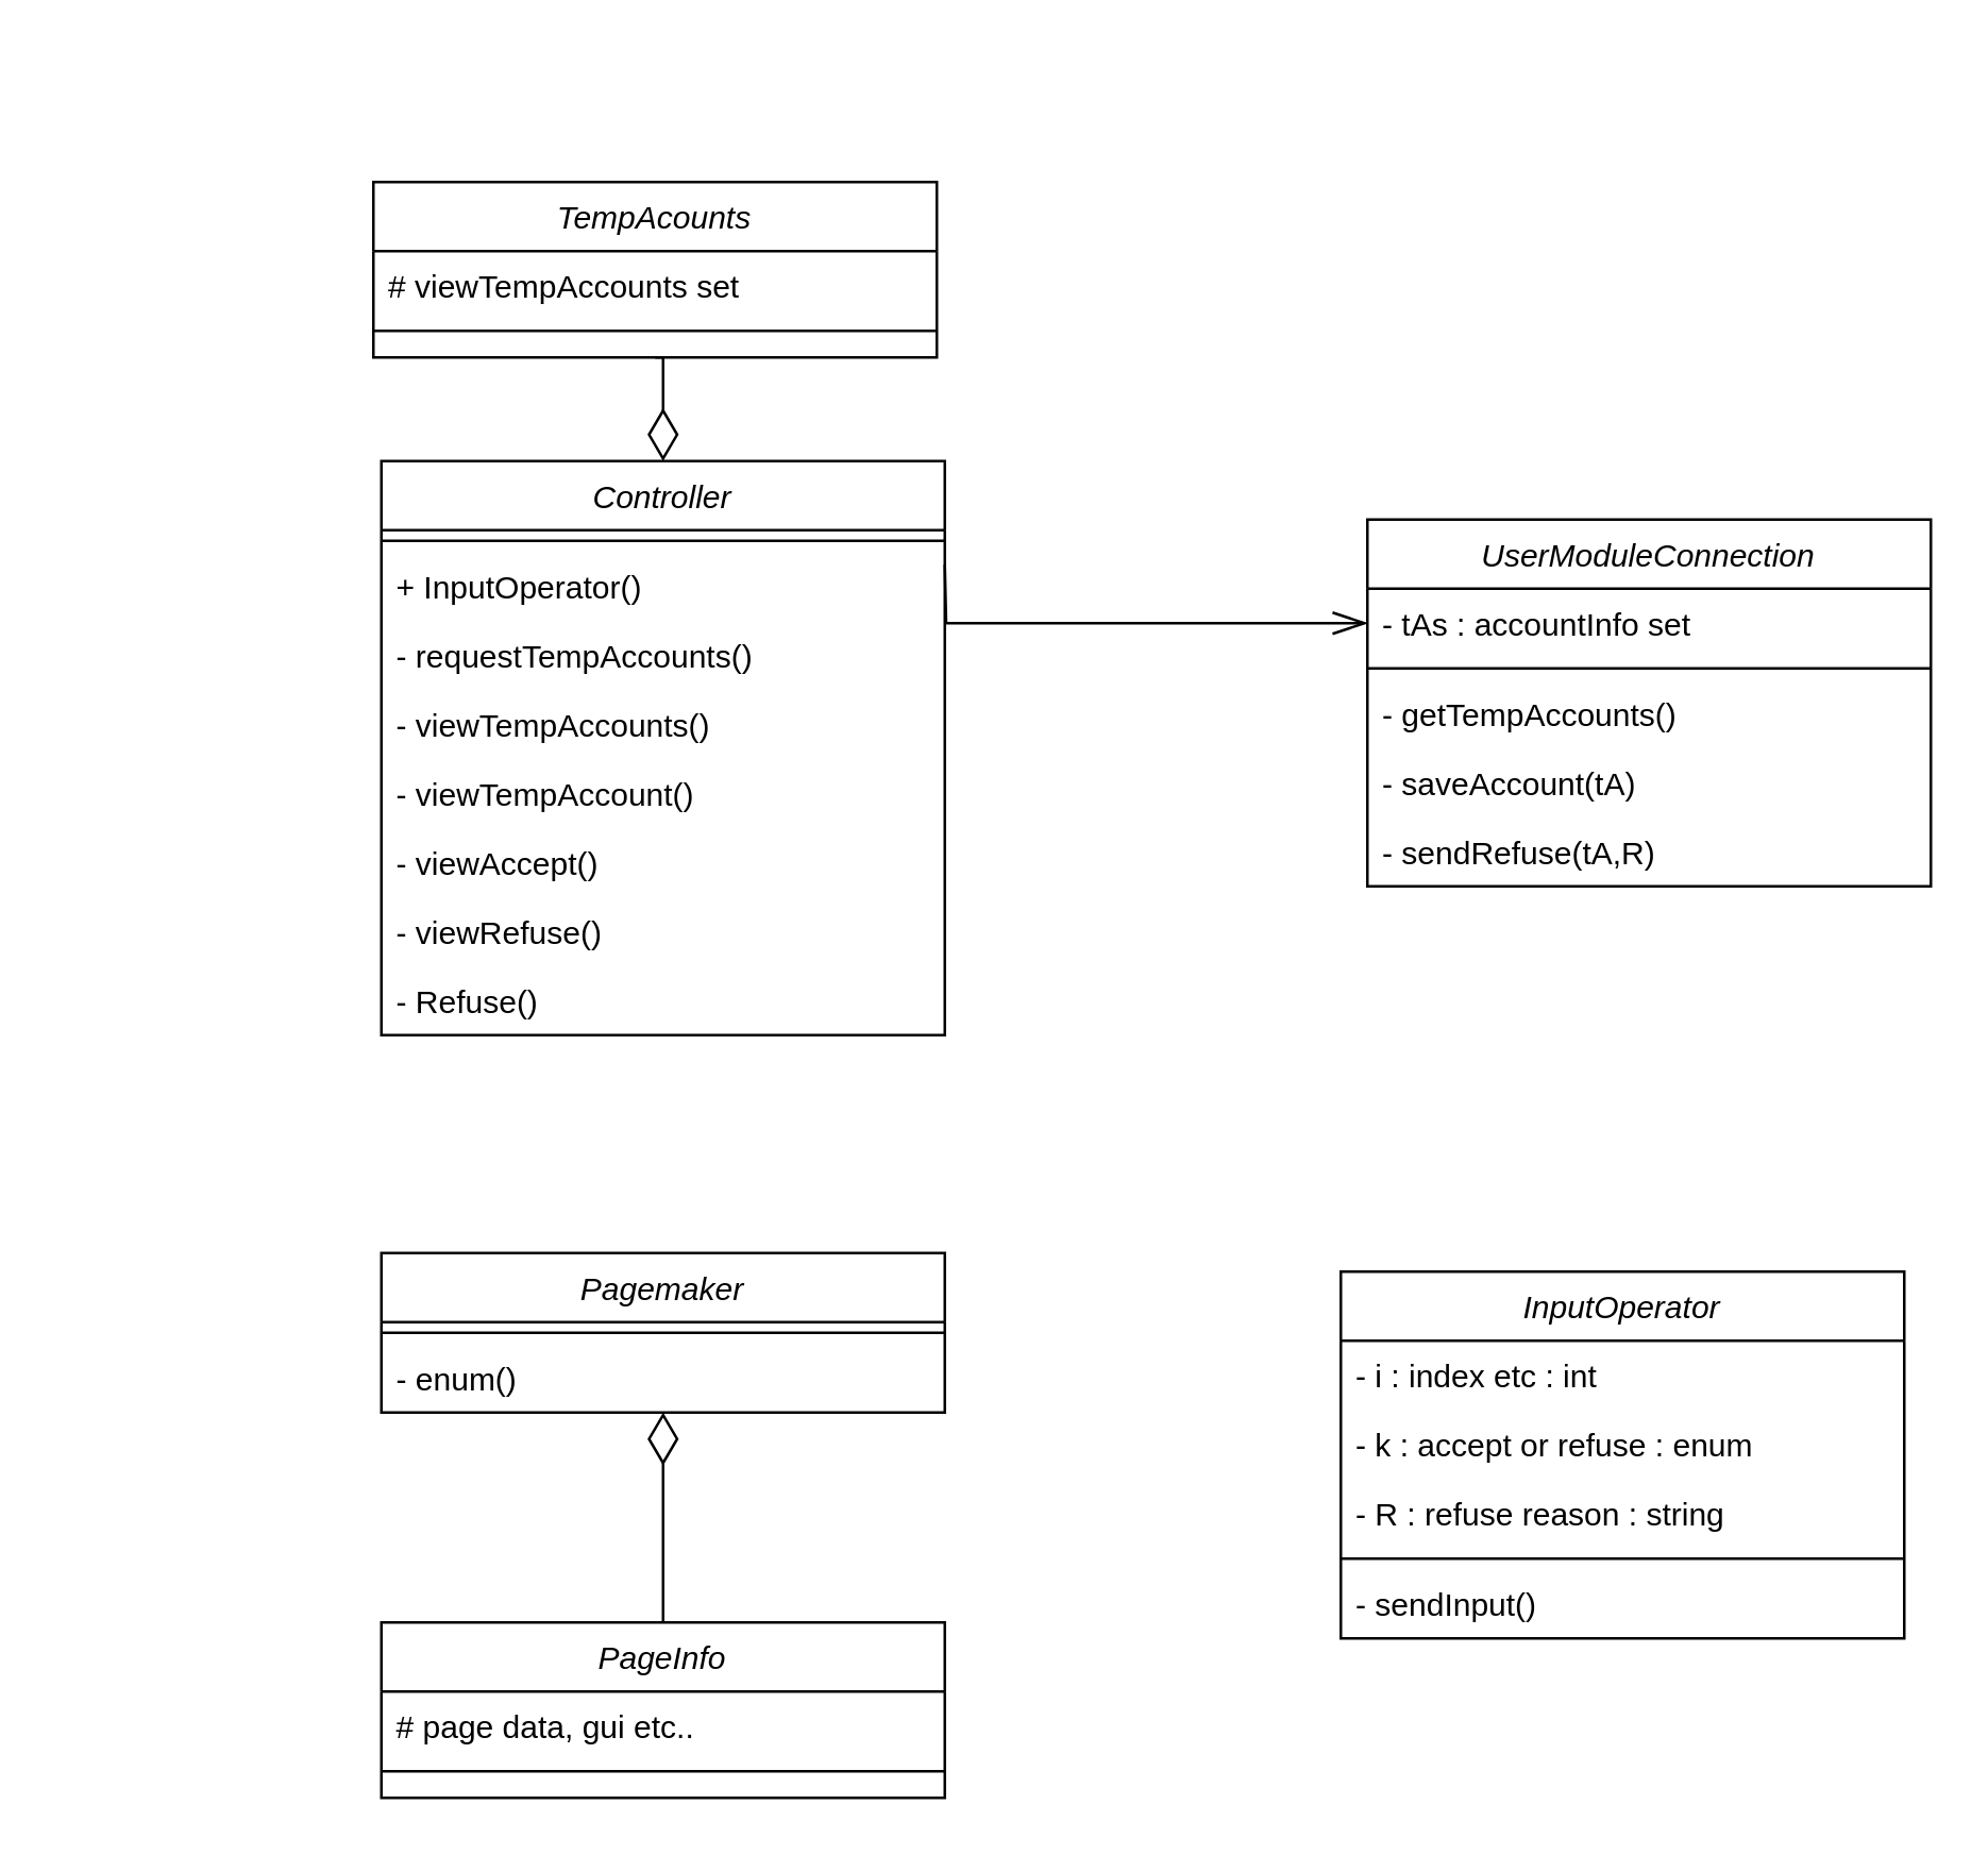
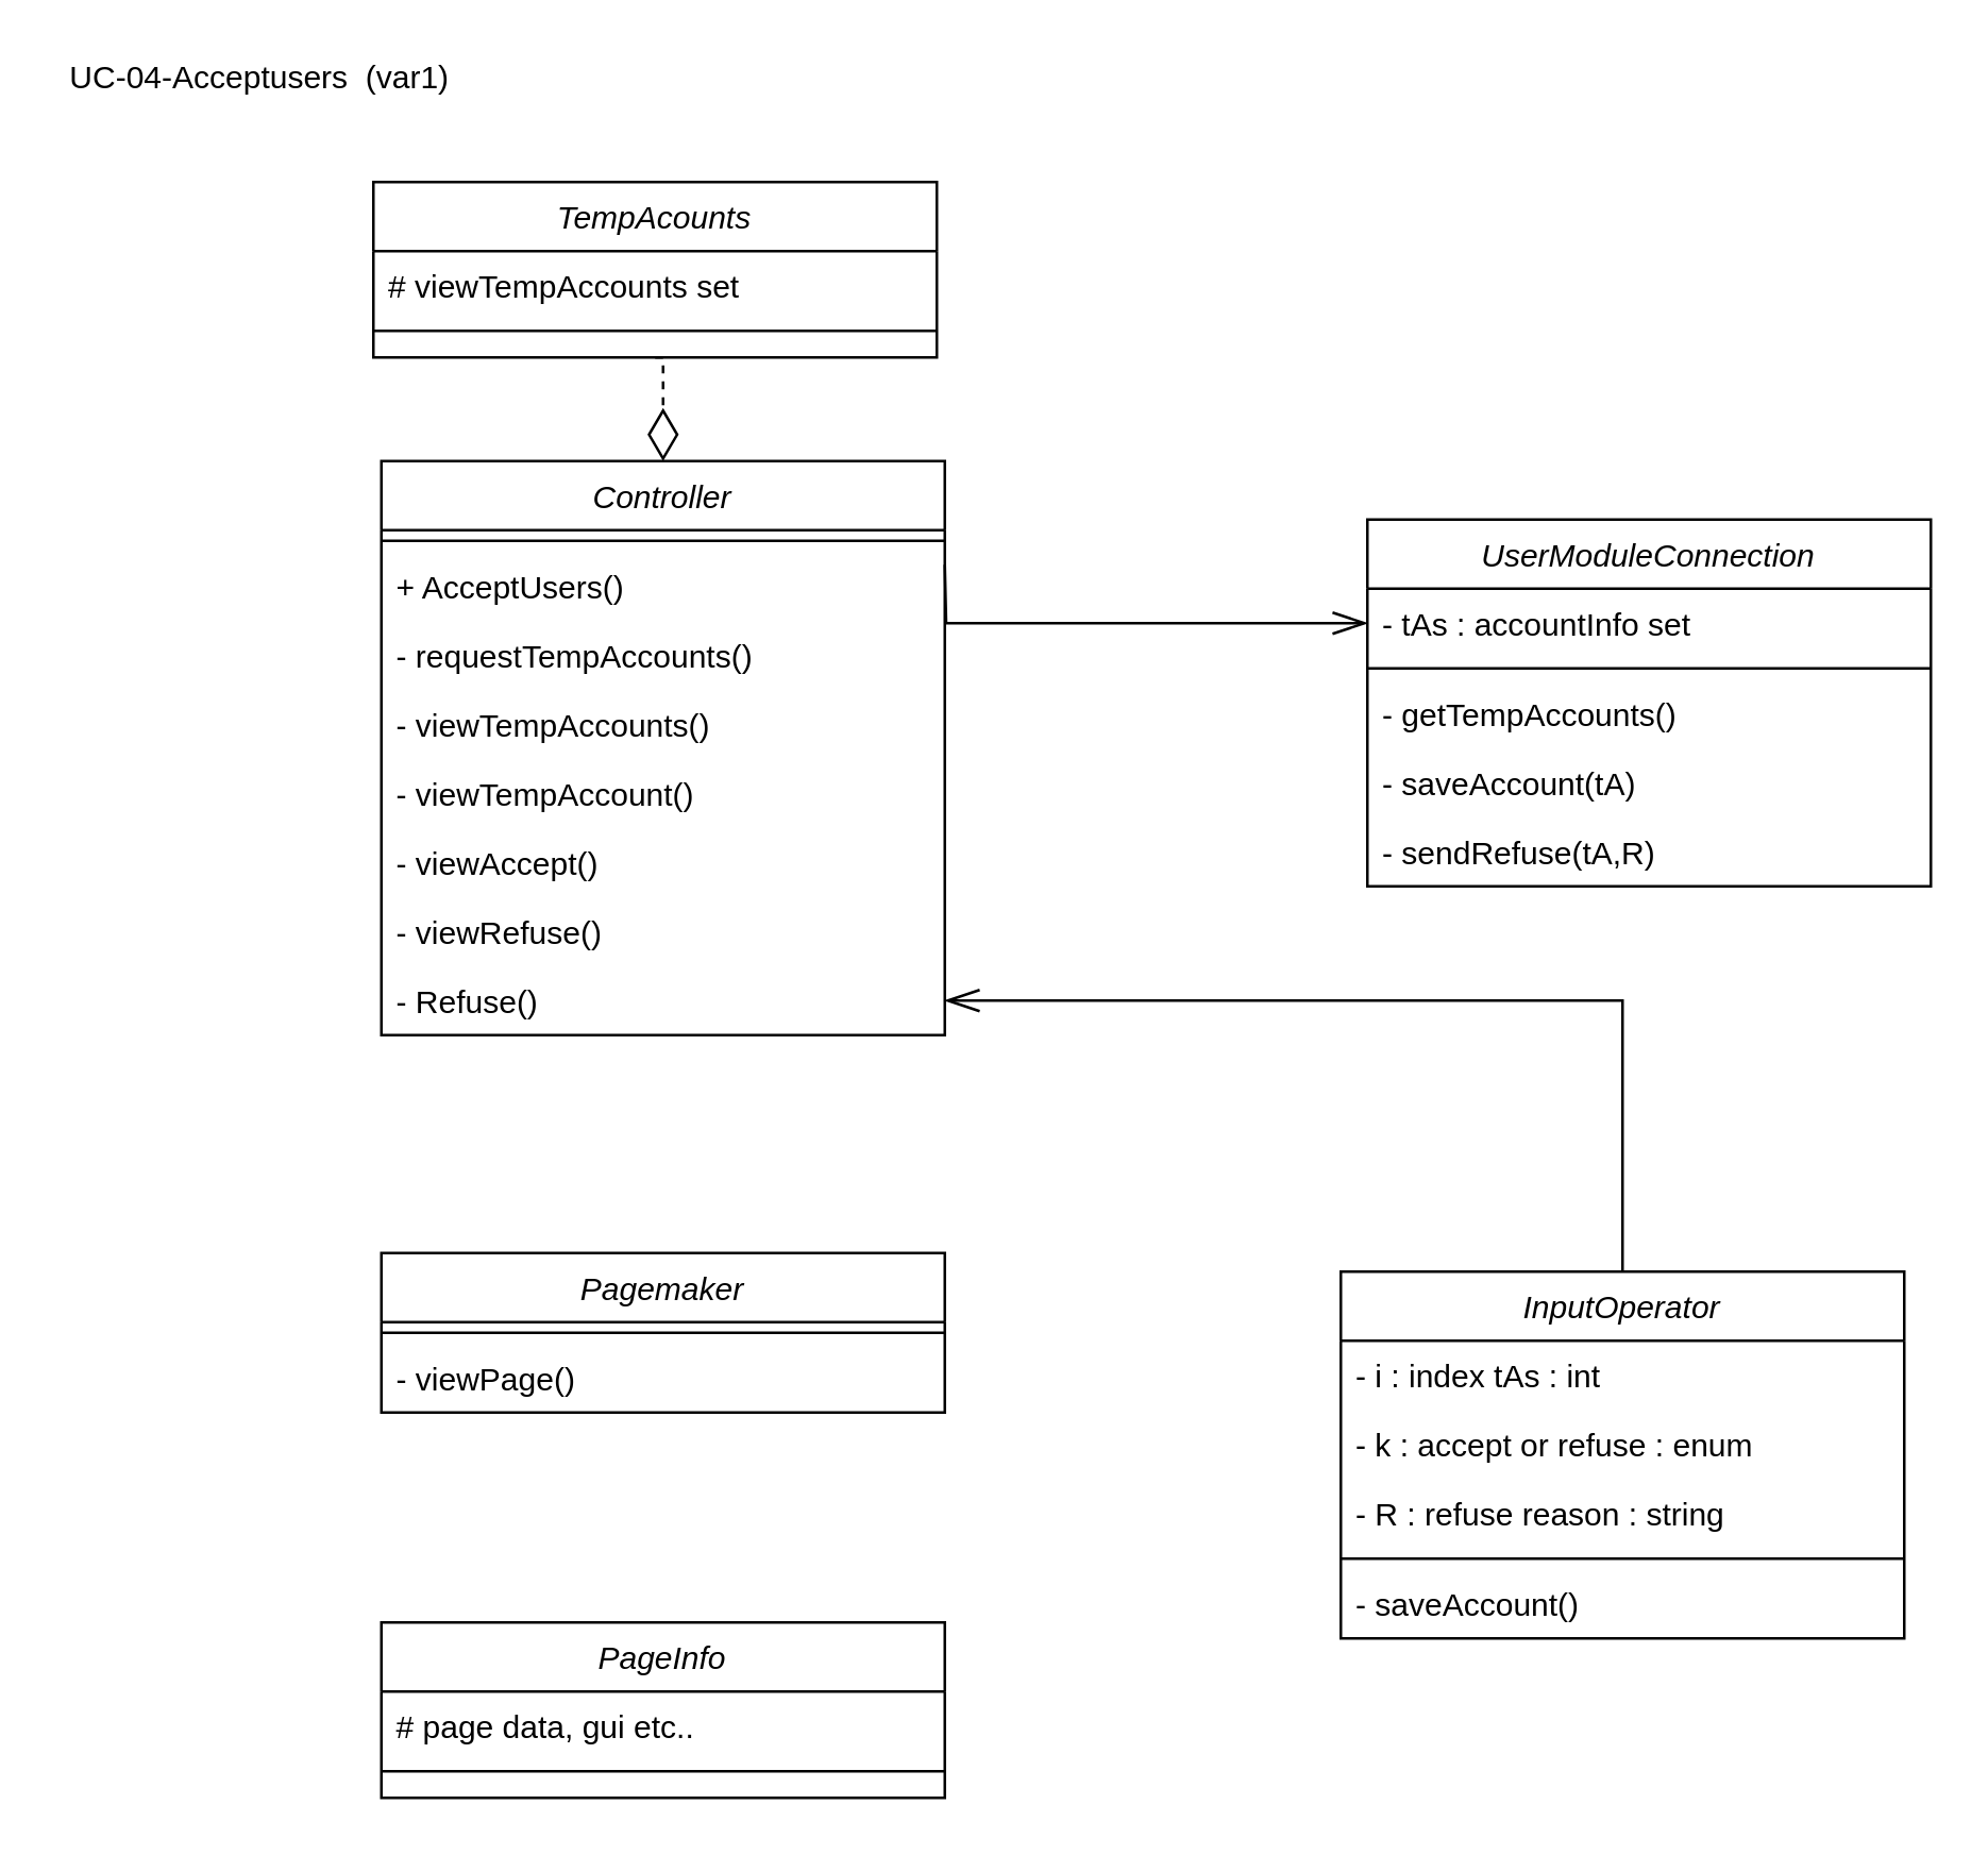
  <mxCell id="0" />
  <mxCell id="1" parent="0" />
  <mxCell id="2" value="Controller" style="swimlane;fontStyle=2;align=center;verticalAlign=top;childLayout=stackLayout;horizontal=1;startSize=26;horizontalStack=0;resizeParent=1;resizeLast=0;collapsible=1;marginBottom=0;rounded=0;shadow=0;strokeWidth=1;" parent="1" vertex="1"><mxGeometry x="143" y="173" width="212" height="216" as="geometry"><mxRectangle x="230" y="140" width="160" height="26" as="alternateBounds" /></mxGeometry></mxCell>
  <mxCell id="3" value="" style="line;html=1;strokeWidth=1;align=left;verticalAlign=middle;spacingTop=-1;spacingLeft=3;spacingRight=3;rotatable=0;labelPosition=right;points=[];portConstraint=eastwest;" parent="2" vertex="1"><mxGeometry y="26" width="212" height="8" as="geometry" /></mxCell>
- <mxCell id="4" value="+ InputOperator()&#10;" style="text;align=left;verticalAlign=top;spacingLeft=4;spacingRight=4;overflow=hidden;rotatable=0;points=[[0,0.5],[1,0.5]];portConstraint=eastwest;" parent="2" vertex="1"><mxGeometry y="34" width="212" height="26" as="geometry" /></mxCell>
+ <mxCell id="4" value="+ AcceptUsers()&#10;" style="text;align=left;verticalAlign=top;spacingLeft=4;spacingRight=4;overflow=hidden;rotatable=0;points=[[0,0.5],[1,0.5]];portConstraint=eastwest;" parent="2" vertex="1"><mxGeometry y="34" width="212" height="26" as="geometry" /></mxCell>
  <mxCell id="5" value="- requestTempAccounts()&#10;" style="text;align=left;verticalAlign=top;spacingLeft=4;spacingRight=4;overflow=hidden;rotatable=0;points=[[0,0.5],[1,0.5]];portConstraint=eastwest;" parent="2" vertex="1"><mxGeometry y="60" width="212" height="26" as="geometry" /></mxCell>
  <mxCell id="6" value="- viewTempAccounts()&#10;" style="text;align=left;verticalAlign=top;spacingLeft=4;spacingRight=4;overflow=hidden;rotatable=0;points=[[0,0.5],[1,0.5]];portConstraint=eastwest;" parent="2" vertex="1"><mxGeometry y="86" width="212" height="26" as="geometry" /></mxCell>
  <mxCell id="7" value="- viewTempAccount()&#10;" style="text;align=left;verticalAlign=top;spacingLeft=4;spacingRight=4;overflow=hidden;rotatable=0;points=[[0,0.5],[1,0.5]];portConstraint=eastwest;" parent="2" vertex="1"><mxGeometry y="112" width="212" height="26" as="geometry" /></mxCell>
  <mxCell id="8" value="- viewAccept()&#10;" style="text;align=left;verticalAlign=top;spacingLeft=4;spacingRight=4;overflow=hidden;rotatable=0;points=[[0,0.5],[1,0.5]];portConstraint=eastwest;" vertex="1" parent="2"><mxGeometry y="138" width="212" height="26" as="geometry" /></mxCell>
  <mxCell id="9" value="- viewRefuse()&#10;" style="text;align=left;verticalAlign=top;spacingLeft=4;spacingRight=4;overflow=hidden;rotatable=0;points=[[0,0.5],[1,0.5]];portConstraint=eastwest;" vertex="1" parent="2"><mxGeometry y="164" width="212" height="26" as="geometry" /></mxCell>
  <mxCell id="10" value="- Refuse()&#10;" style="text;align=left;verticalAlign=top;spacingLeft=4;spacingRight=4;overflow=hidden;rotatable=0;points=[[0,0.5],[1,0.5]];portConstraint=eastwest;" vertex="1" parent="2"><mxGeometry y="190" width="212" height="26" as="geometry" /></mxCell>
+ <mxCell id="11" style="edgeStyle=orthogonalEdgeStyle;rounded=0;orthogonalLoop=1;jettySize=auto;html=1;exitX=0.5;exitY=0;exitDx=0;exitDy=0;entryX=1;entryY=0.5;entryDx=0;entryDy=0;endArrow=openThin;endFill=0;endSize=11;" edge="1" parent="1" source="12" target="10"><mxGeometry relative="1" as="geometry" /></mxCell>
  <mxCell id="12" value="InputOperator" style="swimlane;fontStyle=2;align=center;verticalAlign=top;childLayout=stackLayout;horizontal=1;startSize=26;horizontalStack=0;resizeParent=1;resizeLast=0;collapsible=1;marginBottom=0;rounded=0;shadow=0;strokeWidth=1;" parent="1" vertex="1"><mxGeometry x="504" y="478" width="212" height="138" as="geometry"><mxRectangle x="230" y="140" width="160" height="26" as="alternateBounds" /></mxGeometry></mxCell>
- <mxCell id="13" value="- i : index etc : int" style="text;align=left;verticalAlign=top;spacingLeft=4;spacingRight=4;overflow=hidden;rotatable=0;points=[[0,0.5],[1,0.5]];portConstraint=eastwest;rounded=0;shadow=0;html=0;" parent="12" vertex="1"><mxGeometry y="26" width="212" height="26" as="geometry" /></mxCell>
+ <mxCell id="13" value="- i : index tAs : int" style="text;align=left;verticalAlign=top;spacingLeft=4;spacingRight=4;overflow=hidden;rotatable=0;points=[[0,0.5],[1,0.5]];portConstraint=eastwest;rounded=0;shadow=0;html=0;" parent="12" vertex="1"><mxGeometry y="26" width="212" height="26" as="geometry" /></mxCell>
  <mxCell id="14" value="- k : accept or refuse : enum" style="text;align=left;verticalAlign=top;spacingLeft=4;spacingRight=4;overflow=hidden;rotatable=0;points=[[0,0.5],[1,0.5]];portConstraint=eastwest;rounded=0;shadow=0;html=0;" vertex="1" parent="12"><mxGeometry y="52" width="212" height="26" as="geometry" /></mxCell>
  <mxCell id="15" value="- R : refuse reason : string" style="text;align=left;verticalAlign=top;spacingLeft=4;spacingRight=4;overflow=hidden;rotatable=0;points=[[0,0.5],[1,0.5]];portConstraint=eastwest;rounded=0;shadow=0;html=0;" vertex="1" parent="12"><mxGeometry y="78" width="212" height="26" as="geometry" /></mxCell>
  <mxCell id="16" value="" style="line;html=1;strokeWidth=1;align=left;verticalAlign=middle;spacingTop=-1;spacingLeft=3;spacingRight=3;rotatable=0;labelPosition=right;points=[];portConstraint=eastwest;" parent="12" vertex="1"><mxGeometry y="104" width="212" height="8" as="geometry" /></mxCell>
- <mxCell id="17" value="- sendInput()" style="text;align=left;verticalAlign=top;spacingLeft=4;spacingRight=4;overflow=hidden;rotatable=0;points=[[0,0.5],[1,0.5]];portConstraint=eastwest;" parent="12" vertex="1"><mxGeometry y="112" width="212" height="26" as="geometry" /></mxCell>
+ <mxCell id="17" value="- saveAccount()" style="text;align=left;verticalAlign=top;spacingLeft=4;spacingRight=4;overflow=hidden;rotatable=0;points=[[0,0.5],[1,0.5]];portConstraint=eastwest;" parent="12" vertex="1"><mxGeometry y="112" width="212" height="26" as="geometry" /></mxCell>
  <mxCell id="18" value="Pagemaker" style="swimlane;fontStyle=2;align=center;verticalAlign=top;childLayout=stackLayout;horizontal=1;startSize=26;horizontalStack=0;resizeParent=1;resizeLast=0;collapsible=1;marginBottom=0;rounded=0;shadow=0;strokeWidth=1;" parent="1" vertex="1"><mxGeometry x="143" y="471" width="212" height="60" as="geometry"><mxRectangle x="230" y="140" width="160" height="26" as="alternateBounds" /></mxGeometry></mxCell>
  <mxCell id="19" value="" style="line;html=1;strokeWidth=1;align=left;verticalAlign=middle;spacingTop=-1;spacingLeft=3;spacingRight=3;rotatable=0;labelPosition=right;points=[];portConstraint=eastwest;" parent="18" vertex="1"><mxGeometry y="26" width="212" height="8" as="geometry" /></mxCell>
- <mxCell id="20" value="- enum()" style="text;align=left;verticalAlign=top;spacingLeft=4;spacingRight=4;overflow=hidden;rotatable=0;points=[[0,0.5],[1,0.5]];portConstraint=eastwest;" parent="18" vertex="1"><mxGeometry y="34" width="212" height="26" as="geometry" /></mxCell>
+ <mxCell id="20" value="- viewPage()" style="text;align=left;verticalAlign=top;spacingLeft=4;spacingRight=4;overflow=hidden;rotatable=0;points=[[0,0.5],[1,0.5]];portConstraint=eastwest;" parent="18" vertex="1"><mxGeometry y="34" width="212" height="26" as="geometry" /></mxCell>
  <mxCell id="21" value="UserModuleConnection" style="swimlane;fontStyle=2;align=center;verticalAlign=top;childLayout=stackLayout;horizontal=1;startSize=26;horizontalStack=0;resizeParent=1;resizeLast=0;collapsible=1;marginBottom=0;rounded=0;shadow=0;strokeWidth=1;" parent="1" vertex="1"><mxGeometry x="514" y="195" width="212" height="138" as="geometry"><mxRectangle x="230" y="140" width="160" height="26" as="alternateBounds" /></mxGeometry></mxCell>
  <mxCell id="22" value="- tAs : accountInfo set" style="text;align=left;verticalAlign=top;spacingLeft=4;spacingRight=4;overflow=hidden;rotatable=0;points=[[0,0.5],[1,0.5]];portConstraint=eastwest;rounded=0;shadow=0;html=0;" parent="21" vertex="1"><mxGeometry y="26" width="212" height="26" as="geometry" /></mxCell>
  <mxCell id="23" value="" style="line;html=1;strokeWidth=1;align=left;verticalAlign=middle;spacingTop=-1;spacingLeft=3;spacingRight=3;rotatable=0;labelPosition=right;points=[];portConstraint=eastwest;" parent="21" vertex="1"><mxGeometry y="52" width="212" height="8" as="geometry" /></mxCell>
  <mxCell id="24" value="- getTempAccounts()" style="text;align=left;verticalAlign=top;spacingLeft=4;spacingRight=4;overflow=hidden;rotatable=0;points=[[0,0.5],[1,0.5]];portConstraint=eastwest;" parent="21" vertex="1"><mxGeometry y="60" width="212" height="26" as="geometry" /></mxCell>
  <mxCell id="25" value="- saveAccount(tA)" style="text;align=left;verticalAlign=top;spacingLeft=4;spacingRight=4;overflow=hidden;rotatable=0;points=[[0,0.5],[1,0.5]];portConstraint=eastwest;" parent="21" vertex="1"><mxGeometry y="86" width="212" height="26" as="geometry" /></mxCell>
  <mxCell id="26" value="- sendRefuse(tA,R)" style="text;align=left;verticalAlign=top;spacingLeft=4;spacingRight=4;overflow=hidden;rotatable=0;points=[[0,0.5],[1,0.5]];portConstraint=eastwest;" parent="21" vertex="1"><mxGeometry y="112" width="212" height="26" as="geometry" /></mxCell>
  <mxCell id="27" style="edgeStyle=orthogonalEdgeStyle;rounded=0;orthogonalLoop=1;jettySize=auto;html=1;entryX=0;entryY=0.5;entryDx=0;entryDy=0;endArrow=openThin;endFill=0;endSize=11;" parent="1" target="22" edge="1"><mxGeometry relative="1" as="geometry"><mxPoint x="355" y="212" as="sourcePoint" /></mxGeometry></mxCell>
+ <mxCell id="28" value="UC-04-Acceptusers&amp;nbsp; (var1)" style="text;html=1;align=center;verticalAlign=middle;resizable=0;points=[];autosize=1;strokeColor=none;" parent="1" vertex="1"><mxGeometry x="20" y="20" width="153" height="18" as="geometry" /></mxCell>
  <mxCell id="29" value="PageInfo" style="swimlane;fontStyle=2;align=center;verticalAlign=top;childLayout=stackLayout;horizontal=1;startSize=26;horizontalStack=0;resizeParent=1;resizeLast=0;collapsible=1;marginBottom=0;rounded=0;shadow=0;strokeWidth=1;" parent="1" vertex="1"><mxGeometry x="143" y="610" width="212" height="66" as="geometry"><mxRectangle x="230" y="140" width="160" height="26" as="alternateBounds" /></mxGeometry></mxCell>
  <mxCell id="30" value="# page data, gui etc.." style="text;align=left;verticalAlign=top;spacingLeft=4;spacingRight=4;overflow=hidden;rotatable=0;points=[[0,0.5],[1,0.5]];portConstraint=eastwest;rounded=0;shadow=0;html=0;" parent="29" vertex="1"><mxGeometry y="26" width="212" height="26" as="geometry" /></mxCell>
  <mxCell id="31" value="" style="line;html=1;strokeWidth=1;align=left;verticalAlign=middle;spacingTop=-1;spacingLeft=3;spacingRight=3;rotatable=0;labelPosition=right;points=[];portConstraint=eastwest;" parent="29" vertex="1"><mxGeometry y="52" width="212" height="8" as="geometry" /></mxCell>
- <mxCell id="32" style="edgeStyle=orthogonalEdgeStyle;rounded=0;orthogonalLoop=1;jettySize=auto;html=1;entryX=0.5;entryY=1;entryDx=0;entryDy=0;endArrow=diamondThin;endFill=0;endSize=17;exitX=0.5;exitY=0;exitDx=0;exitDy=0;" parent="1" source="29" target="18" edge="1"><mxGeometry relative="1" as="geometry"><mxPoint x="226" y="695" as="sourcePoint" /><mxPoint x="235" y="419" as="targetPoint" /></mxGeometry></mxCell>
  <mxCell id="33" value="TempAcounts" style="swimlane;fontStyle=2;align=center;verticalAlign=top;childLayout=stackLayout;horizontal=1;startSize=26;horizontalStack=0;resizeParent=1;resizeLast=0;collapsible=1;marginBottom=0;rounded=0;shadow=0;strokeWidth=1;" vertex="1" parent="1"><mxGeometry x="140" y="68" width="212" height="66" as="geometry"><mxRectangle x="230" y="140" width="160" height="26" as="alternateBounds" /></mxGeometry></mxCell>
  <mxCell id="34" value="# viewTempAccounts set" style="text;align=left;verticalAlign=top;spacingLeft=4;spacingRight=4;overflow=hidden;rotatable=0;points=[[0,0.5],[1,0.5]];portConstraint=eastwest;rounded=0;shadow=0;html=0;" vertex="1" parent="33"><mxGeometry y="26" width="212" height="26" as="geometry" /></mxCell>
  <mxCell id="35" value="" style="line;html=1;strokeWidth=1;align=left;verticalAlign=middle;spacingTop=-1;spacingLeft=3;spacingRight=3;rotatable=0;labelPosition=right;points=[];portConstraint=eastwest;" vertex="1" parent="33"><mxGeometry y="52" width="212" height="8" as="geometry" /></mxCell>
- <mxCell id="36" style="edgeStyle=orthogonalEdgeStyle;rounded=0;orthogonalLoop=1;jettySize=auto;html=1;entryX=0.5;entryY=0;entryDx=0;entryDy=0;endArrow=diamondThin;endFill=0;endSize=17;exitX=0.5;exitY=1;exitDx=0;exitDy=0;" edge="1" parent="1" source="33" target="2"><mxGeometry relative="1" as="geometry"><mxPoint x="256" y="159" as="sourcePoint" /><mxPoint x="259" y="-6" as="targetPoint" /></mxGeometry></mxCell>
+ <mxCell id="36" style="edgeStyle=orthogonalEdgeStyle;rounded=0;orthogonalLoop=1;jettySize=auto;html=1;entryX=0.5;entryY=0;entryDx=0;entryDy=0;endArrow=diamondThin;endFill=0;endSize=17;exitX=0.5;exitY=1;exitDx=0;exitDy=0;dashed=1;" edge="1" parent="1" source="33" target="2"><mxGeometry relative="1" as="geometry"><mxPoint x="256" y="159" as="sourcePoint" /><mxPoint x="259" y="-6" as="targetPoint" /></mxGeometry></mxCell>
